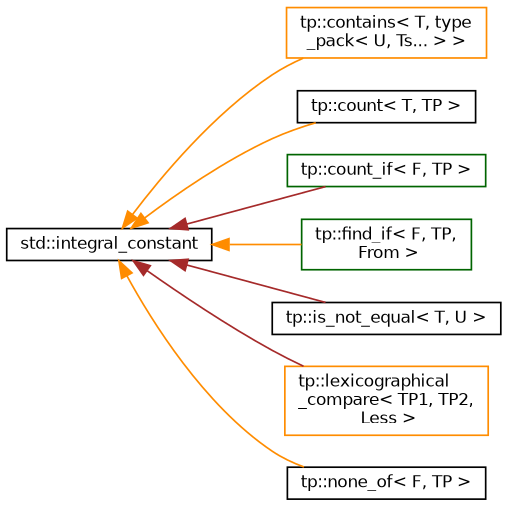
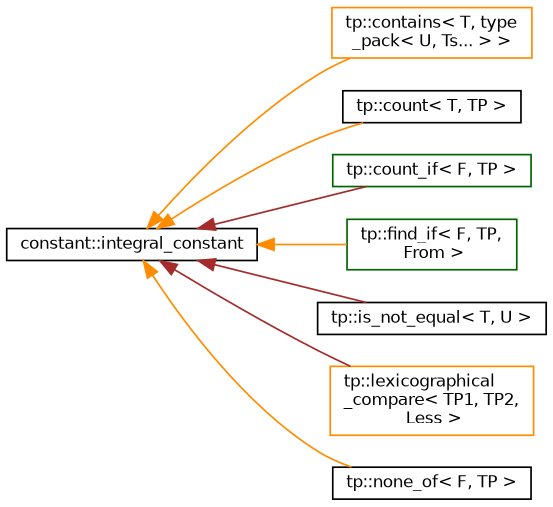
  digraph {
    rankdir=LR
    node [color=black fillcolor=white fontname=Helvetica fontsize=10 shape=record style=filled]
    edge [color=darkorange dir=back fontname=Helvetica fontsize=10 labelfontname=Helvetica labelfontsize=10 style=solid]
-   n1 [height=0.2 label="std::integral_constant" width=0.4]
+   n1 [height=0.2 label="constant::integral_constant" width=0.4]
    n2 [color=darkorange height=0.2 label="tp::contains\< T, type\l_pack\< U, Ts... \> \>" width=0.4]
    n3 [height=0.2 label="tp::count\< T, TP \>" width=0.4]
    n4 [color=darkgreen height=0.2 label="tp::count_if\< F, TP \>" width=0.4]
    n5 [color=darkgreen height=0.2 label="tp::find_if\< F, TP,\l From \>" width=0.4]
    n6 [height=0.2 label="tp::is_not_equal\< T, U \>" width=0.4]
    n7 [color=darkorange height=0.2 label="tp::lexicographical\l_compare\< TP1, TP2,\l Less \>" width=0.4]
    n8 [height=0.2 label="tp::none_of\< F, TP \>" width=0.4]
    n1 -> n2
    n1 -> n3
    n1 -> n4 [color=brown]
    n1 -> n5
    n1 -> n6 [color=brown]
    n1 -> n7 [color=brown]
    n1 -> n8
  }
